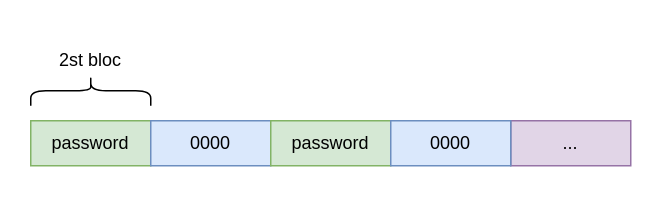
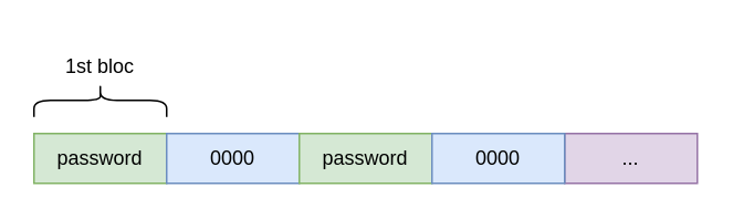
  <mxCell id="0" />
  <mxCell id="1" parent="0" />
  <mxCell id="2" value="password" style="rounded=0;whiteSpace=wrap;html=1;fillColor=#d5e8d4;strokeColor=#82b366;" vertex="1" parent="1"><mxGeometry x="20" y="80" width="80" height="30" as="geometry" /></mxCell>
  <mxCell id="3" value="0000" style="rounded=0;whiteSpace=wrap;html=1;fillColor=#dae8fc;strokeColor=#6c8ebf;" vertex="1" parent="1"><mxGeometry x="100" y="80" width="80" height="30" as="geometry" /></mxCell>
  <mxCell id="4" value="password" style="rounded=0;whiteSpace=wrap;html=1;fillColor=#d5e8d4;strokeColor=#82b366;" vertex="1" parent="1"><mxGeometry x="180" y="80" width="80" height="30" as="geometry" /></mxCell>
  <mxCell id="5" value="..." style="rounded=0;whiteSpace=wrap;html=1;fillColor=#e1d5e7;strokeColor=#9673a6;" vertex="1" parent="1"><mxGeometry x="340" y="80" width="80" height="30" as="geometry" /></mxCell>
  <mxCell id="6" value="0000" style="rounded=0;whiteSpace=wrap;html=1;fillColor=#dae8fc;strokeColor=#6c8ebf;" vertex="1" parent="1"><mxGeometry x="260" y="80" width="80" height="30" as="geometry" /></mxCell>
  <mxCell id="7" value="" style="shape=curlyBracket;whiteSpace=wrap;html=1;rounded=1;rotation=90;size=0.5;" vertex="1" parent="1"><mxGeometry x="50" y="20" width="20" height="80" as="geometry" /></mxCell>
- <mxCell id="8" value="2st bloc" style="text;html=1;strokeColor=none;fillColor=none;align=center;verticalAlign=middle;whiteSpace=wrap;rounded=0;" vertex="1" parent="1"><mxGeometry x="30" y="30" width="60" height="20" as="geometry" /></mxCell>
+ <mxCell id="8" value="1st bloc" style="text;html=1;strokeColor=none;fillColor=none;align=center;verticalAlign=middle;whiteSpace=wrap;rounded=0;" vertex="1" parent="1"><mxGeometry x="30" y="30" width="60" height="20" as="geometry" /></mxCell>
